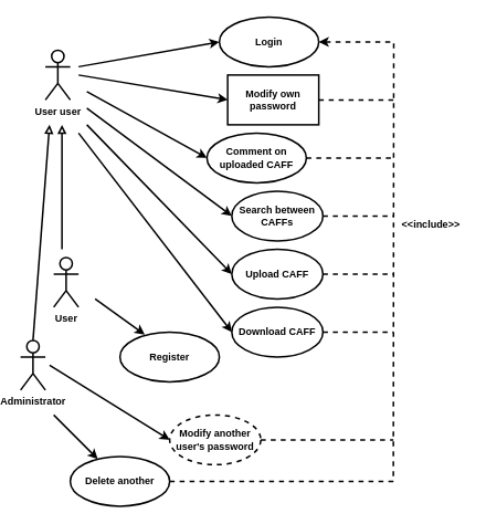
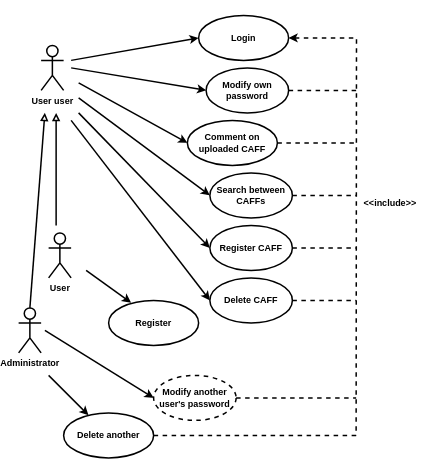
  <mxCell id="0" />
  <mxCell id="1" parent="0" />
  <mxCell id="2" value="&lt;b&gt;User user&lt;/b&gt;" style="shape=umlActor;verticalLabelPosition=bottom;verticalAlign=top;html=1;outlineConnect=0;strokeWidth=2;" vertex="1" parent="1"><mxGeometry x="50" y="60" width="30" height="60" as="geometry" /></mxCell>
  <mxCell id="3" value="&lt;b&gt;Administrator&lt;/b&gt;" style="shape=umlActor;verticalLabelPosition=bottom;verticalAlign=top;html=1;outlineConnect=0;strokeWidth=2;" vertex="1" parent="1"><mxGeometry x="20" y="410" width="30" height="60" as="geometry" /></mxCell>
  <mxCell id="4" style="edgeStyle=orthogonalEdgeStyle;rounded=0;orthogonalLoop=1;jettySize=auto;html=1;exitX=1;exitY=0.5;exitDx=0;exitDy=0;startArrow=classic;startFill=1;endArrow=none;endFill=0;endSize=6;strokeWidth=2;dashed=1;" edge="1" parent="1" source="5"><mxGeometry relative="1" as="geometry"><mxPoint x="470" y="580" as="targetPoint" /></mxGeometry></mxCell>
  <mxCell id="5" value="&lt;b&gt;Login&lt;/b&gt;" style="ellipse;whiteSpace=wrap;html=1;strokeWidth=2;" vertex="1" parent="1"><mxGeometry x="260" y="20" width="120" height="60" as="geometry" /></mxCell>
- <mxCell id="6" value="&lt;b&gt;Upload CAFF&lt;/b&gt;" style="ellipse;whiteSpace=wrap;html=1;strokeWidth=2;" vertex="1" parent="1"><mxGeometry x="275" y="300" width="110" height="60" as="geometry" /></mxCell>
- <mxCell id="7" value="&lt;b&gt;Download CAFF&lt;/b&gt;" style="ellipse;whiteSpace=wrap;html=1;strokeWidth=2;" vertex="1" parent="1"><mxGeometry x="275" y="370" width="110" height="60" as="geometry" /></mxCell>
- <mxCell id="8" value="&lt;b&gt;Modify own password&lt;/b&gt;" style="whiteSpace=wrap;html=1;strokeWidth=2;rounded=0;" vertex="1" parent="1"><mxGeometry x="270" y="90" width="110" height="60" as="geometry" /></mxCell>
+ <mxCell id="6" value="&lt;b&gt;Register CAFF&lt;/b&gt;" style="ellipse;whiteSpace=wrap;html=1;strokeWidth=2;" vertex="1" parent="1"><mxGeometry x="275" y="300" width="110" height="60" as="geometry" /></mxCell>
+ <mxCell id="7" value="&lt;b&gt;Delete CAFF&lt;/b&gt;" style="ellipse;whiteSpace=wrap;html=1;strokeWidth=2;" vertex="1" parent="1"><mxGeometry x="275" y="370" width="110" height="60" as="geometry" /></mxCell>
+ <mxCell id="8" value="&lt;b&gt;Modify own password&lt;/b&gt;" style="ellipse;whiteSpace=wrap;html=1;strokeWidth=2;" vertex="1" parent="1"><mxGeometry x="270" y="90" width="110" height="60" as="geometry" /></mxCell>
  <mxCell id="9" value="&lt;b&gt;Search between CAFFs&lt;/b&gt;" style="ellipse;whiteSpace=wrap;html=1;strokeWidth=2;" vertex="1" parent="1"><mxGeometry x="275" y="230" width="110" height="60" as="geometry" /></mxCell>
  <mxCell id="10" value="&lt;b&gt;Delete another&lt;/b&gt;" style="ellipse;whiteSpace=wrap;html=1;strokeWidth=2;" vertex="1" parent="1"><mxGeometry x="80" y="550" width="120" height="60" as="geometry" /></mxCell>
  <mxCell id="11" value="&lt;b&gt;Register&lt;/b&gt;" style="ellipse;whiteSpace=wrap;html=1;strokeWidth=2;" vertex="1" parent="1"><mxGeometry x="140" y="400" width="120" height="60" as="geometry" /></mxCell>
  <mxCell id="12" value="&lt;b&gt;Comment on uploaded CAFF&lt;/b&gt;" style="ellipse;whiteSpace=wrap;html=1;strokeWidth=2;" vertex="1" parent="1"><mxGeometry x="245" y="160" width="120" height="60" as="geometry" /></mxCell>
  <mxCell id="13" value="" style="endArrow=classic;html=1;rounded=0;entryX=0;entryY=0.5;entryDx=0;entryDy=0;strokeWidth=2;" edge="1" parent="1" target="5"><mxGeometry width="50" height="50" relative="1" as="geometry"><mxPoint x="90" y="80" as="sourcePoint" /><mxPoint x="280" y="270" as="targetPoint" /></mxGeometry></mxCell>
  <mxCell id="14" value="" style="endArrow=classic;html=1;rounded=0;entryX=0;entryY=0.5;entryDx=0;entryDy=0;strokeWidth=2;" edge="1" parent="1" target="12"><mxGeometry width="50" height="50" relative="1" as="geometry"><mxPoint x="100" y="110" as="sourcePoint" /><mxPoint x="290" y="280" as="targetPoint" /></mxGeometry></mxCell>
  <mxCell id="15" value="" style="endArrow=classic;html=1;rounded=0;entryX=0;entryY=0.5;entryDx=0;entryDy=0;strokeWidth=2;" edge="1" parent="1" target="8"><mxGeometry width="50" height="50" relative="1" as="geometry"><mxPoint x="90" y="90" as="sourcePoint" /><mxPoint x="300" y="290" as="targetPoint" /></mxGeometry></mxCell>
  <mxCell id="16" value="" style="endArrow=classic;html=1;rounded=0;entryX=0;entryY=0.5;entryDx=0;entryDy=0;strokeWidth=2;" edge="1" parent="1" target="9"><mxGeometry width="50" height="50" relative="1" as="geometry"><mxPoint x="100" y="130" as="sourcePoint" /><mxPoint x="310" y="300" as="targetPoint" /></mxGeometry></mxCell>
  <mxCell id="17" value="" style="endArrow=classic;html=1;rounded=0;strokeWidth=2;" edge="1" parent="1" target="10"><mxGeometry width="50" height="50" relative="1" as="geometry"><mxPoint x="60" y="500" as="sourcePoint" /><mxPoint x="90" y="540" as="targetPoint" /></mxGeometry></mxCell>
  <mxCell id="18" value="&lt;b&gt;Modify another user's password&lt;/b&gt;" style="ellipse;whiteSpace=wrap;html=1;strokeWidth=2;dashed=1;" vertex="1" parent="1"><mxGeometry x="200" y="500" width="110" height="60" as="geometry" /></mxCell>
  <mxCell id="19" value="" style="endArrow=classic;html=1;rounded=0;entryX=0;entryY=0.5;entryDx=0;entryDy=0;strokeWidth=2;" edge="1" parent="1" target="18"><mxGeometry width="50" height="50" relative="1" as="geometry"><mxPoint x="55" y="440" as="sourcePoint" /><mxPoint x="250" y="620" as="targetPoint" /></mxGeometry></mxCell>
  <mxCell id="20" value="" style="endArrow=classic;html=1;rounded=0;entryX=0;entryY=0.5;entryDx=0;entryDy=0;strokeWidth=2;" edge="1" parent="1" target="6"><mxGeometry width="50" height="50" relative="1" as="geometry"><mxPoint x="100" y="150" as="sourcePoint" /><mxPoint x="275" y="380" as="targetPoint" /></mxGeometry></mxCell>
  <mxCell id="21" value="" style="endArrow=classic;html=1;rounded=0;strokeWidth=2;entryX=0.25;entryY=0.05;entryDx=0;entryDy=0;entryPerimeter=0;" edge="1" parent="1" target="11"><mxGeometry width="50" height="50" relative="1" as="geometry"><mxPoint x="110" y="360" as="sourcePoint" /><mxPoint x="300" y="430" as="targetPoint" /></mxGeometry></mxCell>
  <mxCell id="22" value="" style="endArrow=none;html=1;rounded=0;entryX=0.5;entryY=0;entryDx=0;entryDy=0;entryPerimeter=0;endFill=0;strokeWidth=2;endSize=6;startArrow=block;startFill=0;" edge="1" parent="1" target="3"><mxGeometry width="50" height="50" relative="1" as="geometry"><mxPoint x="55" y="150" as="sourcePoint" /><mxPoint x="275" y="620" as="targetPoint" /></mxGeometry></mxCell>
  <mxCell id="23" value="&lt;b&gt;User&lt;/b&gt;" style="shape=umlActor;verticalLabelPosition=bottom;verticalAlign=top;html=1;outlineConnect=0;strokeWidth=2;" vertex="1" parent="1"><mxGeometry x="60" y="310" width="30" height="60" as="geometry" /></mxCell>
  <mxCell id="24" value="" style="endArrow=none;html=1;rounded=0;endFill=0;strokeWidth=2;endSize=6;startArrow=block;startFill=0;" edge="1" parent="1"><mxGeometry width="50" height="50" relative="1" as="geometry"><mxPoint x="70" y="150" as="sourcePoint" /><mxPoint x="70" y="300" as="targetPoint" /></mxGeometry></mxCell>
  <mxCell id="25" value="" style="endArrow=classic;html=1;rounded=0;entryX=0;entryY=0.5;entryDx=0;entryDy=0;strokeWidth=2;" edge="1" parent="1" target="7"><mxGeometry width="50" height="50" relative="1" as="geometry"><mxPoint x="90" y="160" as="sourcePoint" /><mxPoint x="285" y="340" as="targetPoint" /></mxGeometry></mxCell>
  <mxCell id="26" style="rounded=0;orthogonalLoop=1;jettySize=auto;html=1;exitX=1;exitY=0.5;exitDx=0;exitDy=0;startArrow=none;startFill=0;endArrow=none;endFill=0;endSize=6;strokeWidth=2;dashed=1;" edge="1" parent="1" source="8"><mxGeometry relative="1" as="geometry"><mxPoint x="470" y="120" as="targetPoint" /><mxPoint x="390" y="60" as="sourcePoint" /></mxGeometry></mxCell>
  <mxCell id="27" style="rounded=0;orthogonalLoop=1;jettySize=auto;html=1;exitX=1;exitY=0.5;exitDx=0;exitDy=0;startArrow=none;startFill=0;endArrow=none;endFill=0;endSize=6;strokeWidth=2;dashed=1;" edge="1" parent="1" source="12"><mxGeometry relative="1" as="geometry"><mxPoint x="470" y="190" as="targetPoint" /><mxPoint x="400" y="70" as="sourcePoint" /></mxGeometry></mxCell>
  <mxCell id="28" style="rounded=0;orthogonalLoop=1;jettySize=auto;html=1;exitX=1;exitY=0.5;exitDx=0;exitDy=0;startArrow=none;startFill=0;endArrow=none;endFill=0;endSize=6;strokeWidth=2;dashed=1;" edge="1" parent="1" source="9"><mxGeometry relative="1" as="geometry"><mxPoint x="470" y="260" as="targetPoint" /><mxPoint x="395" y="200" as="sourcePoint" /></mxGeometry></mxCell>
  <mxCell id="29" style="rounded=0;orthogonalLoop=1;jettySize=auto;html=1;exitX=1;exitY=0.5;exitDx=0;exitDy=0;startArrow=none;startFill=0;endArrow=none;endFill=0;endSize=6;strokeWidth=2;dashed=1;" edge="1" parent="1" source="6"><mxGeometry relative="1" as="geometry"><mxPoint x="470" y="330" as="targetPoint" /><mxPoint x="405" y="210" as="sourcePoint" /></mxGeometry></mxCell>
  <mxCell id="30" style="rounded=0;orthogonalLoop=1;jettySize=auto;html=1;exitX=1;exitY=0.5;exitDx=0;exitDy=0;startArrow=none;startFill=0;endArrow=none;endFill=0;endSize=6;strokeWidth=2;dashed=1;" edge="1" parent="1" source="7"><mxGeometry relative="1" as="geometry"><mxPoint x="470" y="400" as="targetPoint" /><mxPoint x="415" y="220" as="sourcePoint" /></mxGeometry></mxCell>
  <mxCell id="31" style="rounded=0;orthogonalLoop=1;jettySize=auto;html=1;exitX=1;exitY=0.5;exitDx=0;exitDy=0;startArrow=none;startFill=0;endArrow=none;endFill=0;endSize=6;strokeWidth=2;dashed=1;" edge="1" parent="1" source="18"><mxGeometry relative="1" as="geometry"><mxPoint x="470" y="530" as="targetPoint" /><mxPoint x="425" y="230" as="sourcePoint" /></mxGeometry></mxCell>
  <mxCell id="32" style="rounded=0;orthogonalLoop=1;jettySize=auto;html=1;exitX=1;exitY=0.5;exitDx=0;exitDy=0;startArrow=none;startFill=0;endArrow=none;endFill=0;endSize=6;strokeWidth=2;dashed=1;" edge="1" parent="1" source="10"><mxGeometry relative="1" as="geometry"><mxPoint x="470" y="580" as="targetPoint" /><mxPoint x="320" y="540" as="sourcePoint" /></mxGeometry></mxCell>
  <mxCell id="33" value="&lt;b&gt;&amp;lt;&amp;lt;include&amp;gt;&amp;gt;&lt;/b&gt;" style="text;html=1;align=center;verticalAlign=middle;resizable=0;points=[];autosize=1;strokeColor=none;fillColor=none;" vertex="1" parent="1"><mxGeometry x="470" y="260" width="90" height="20" as="geometry" /></mxCell>
